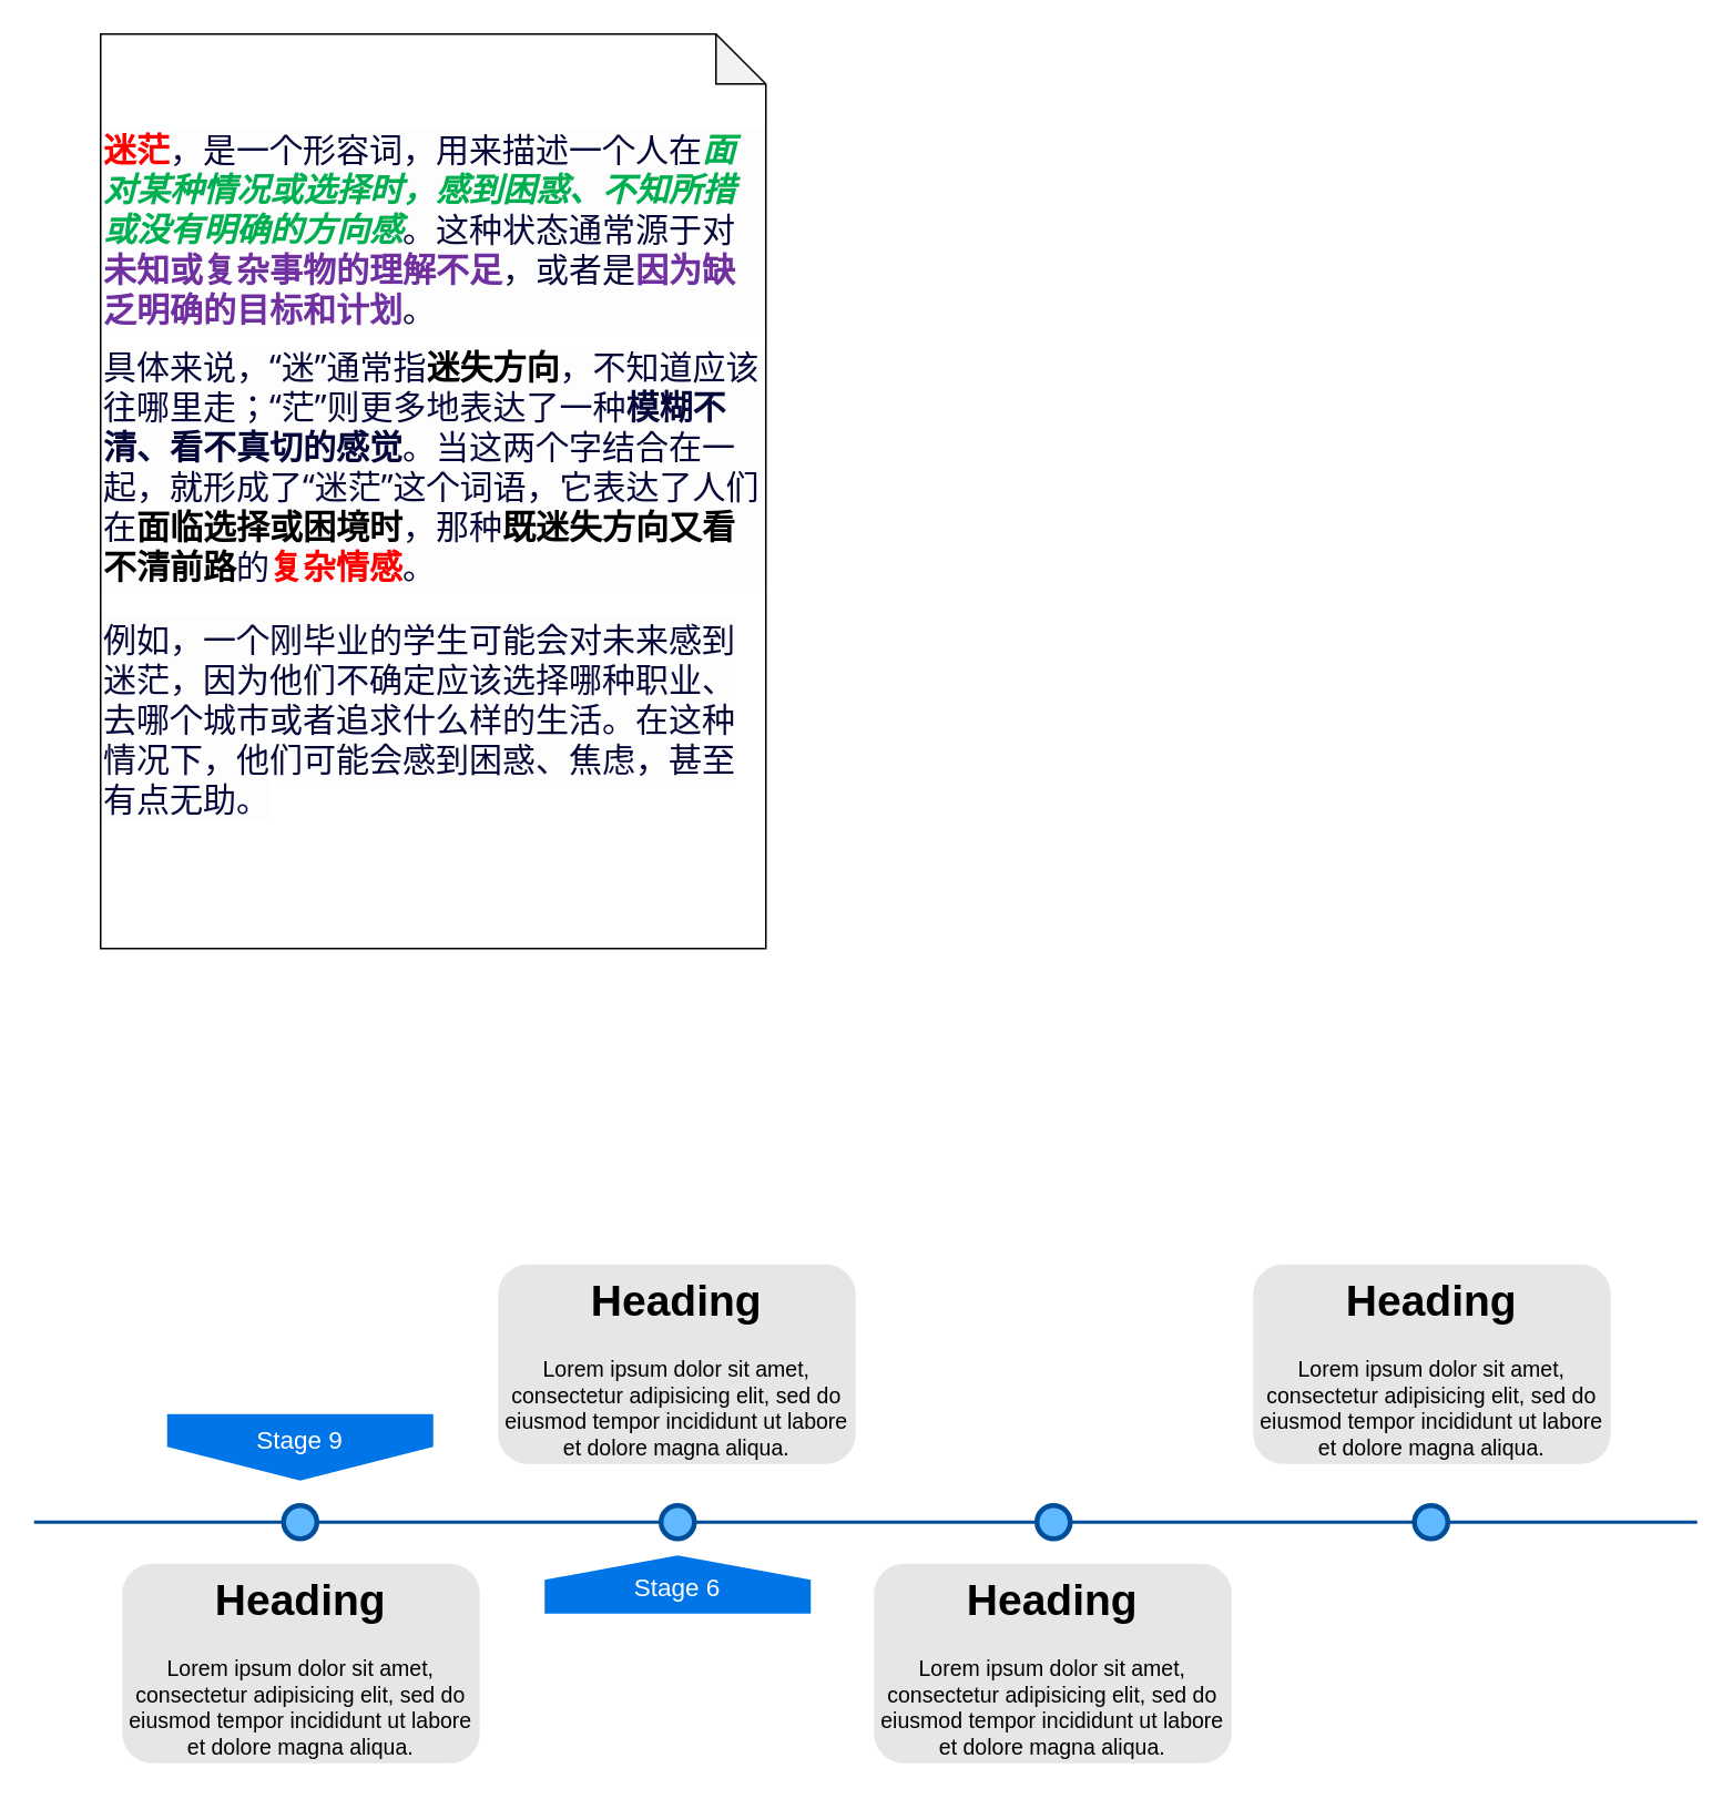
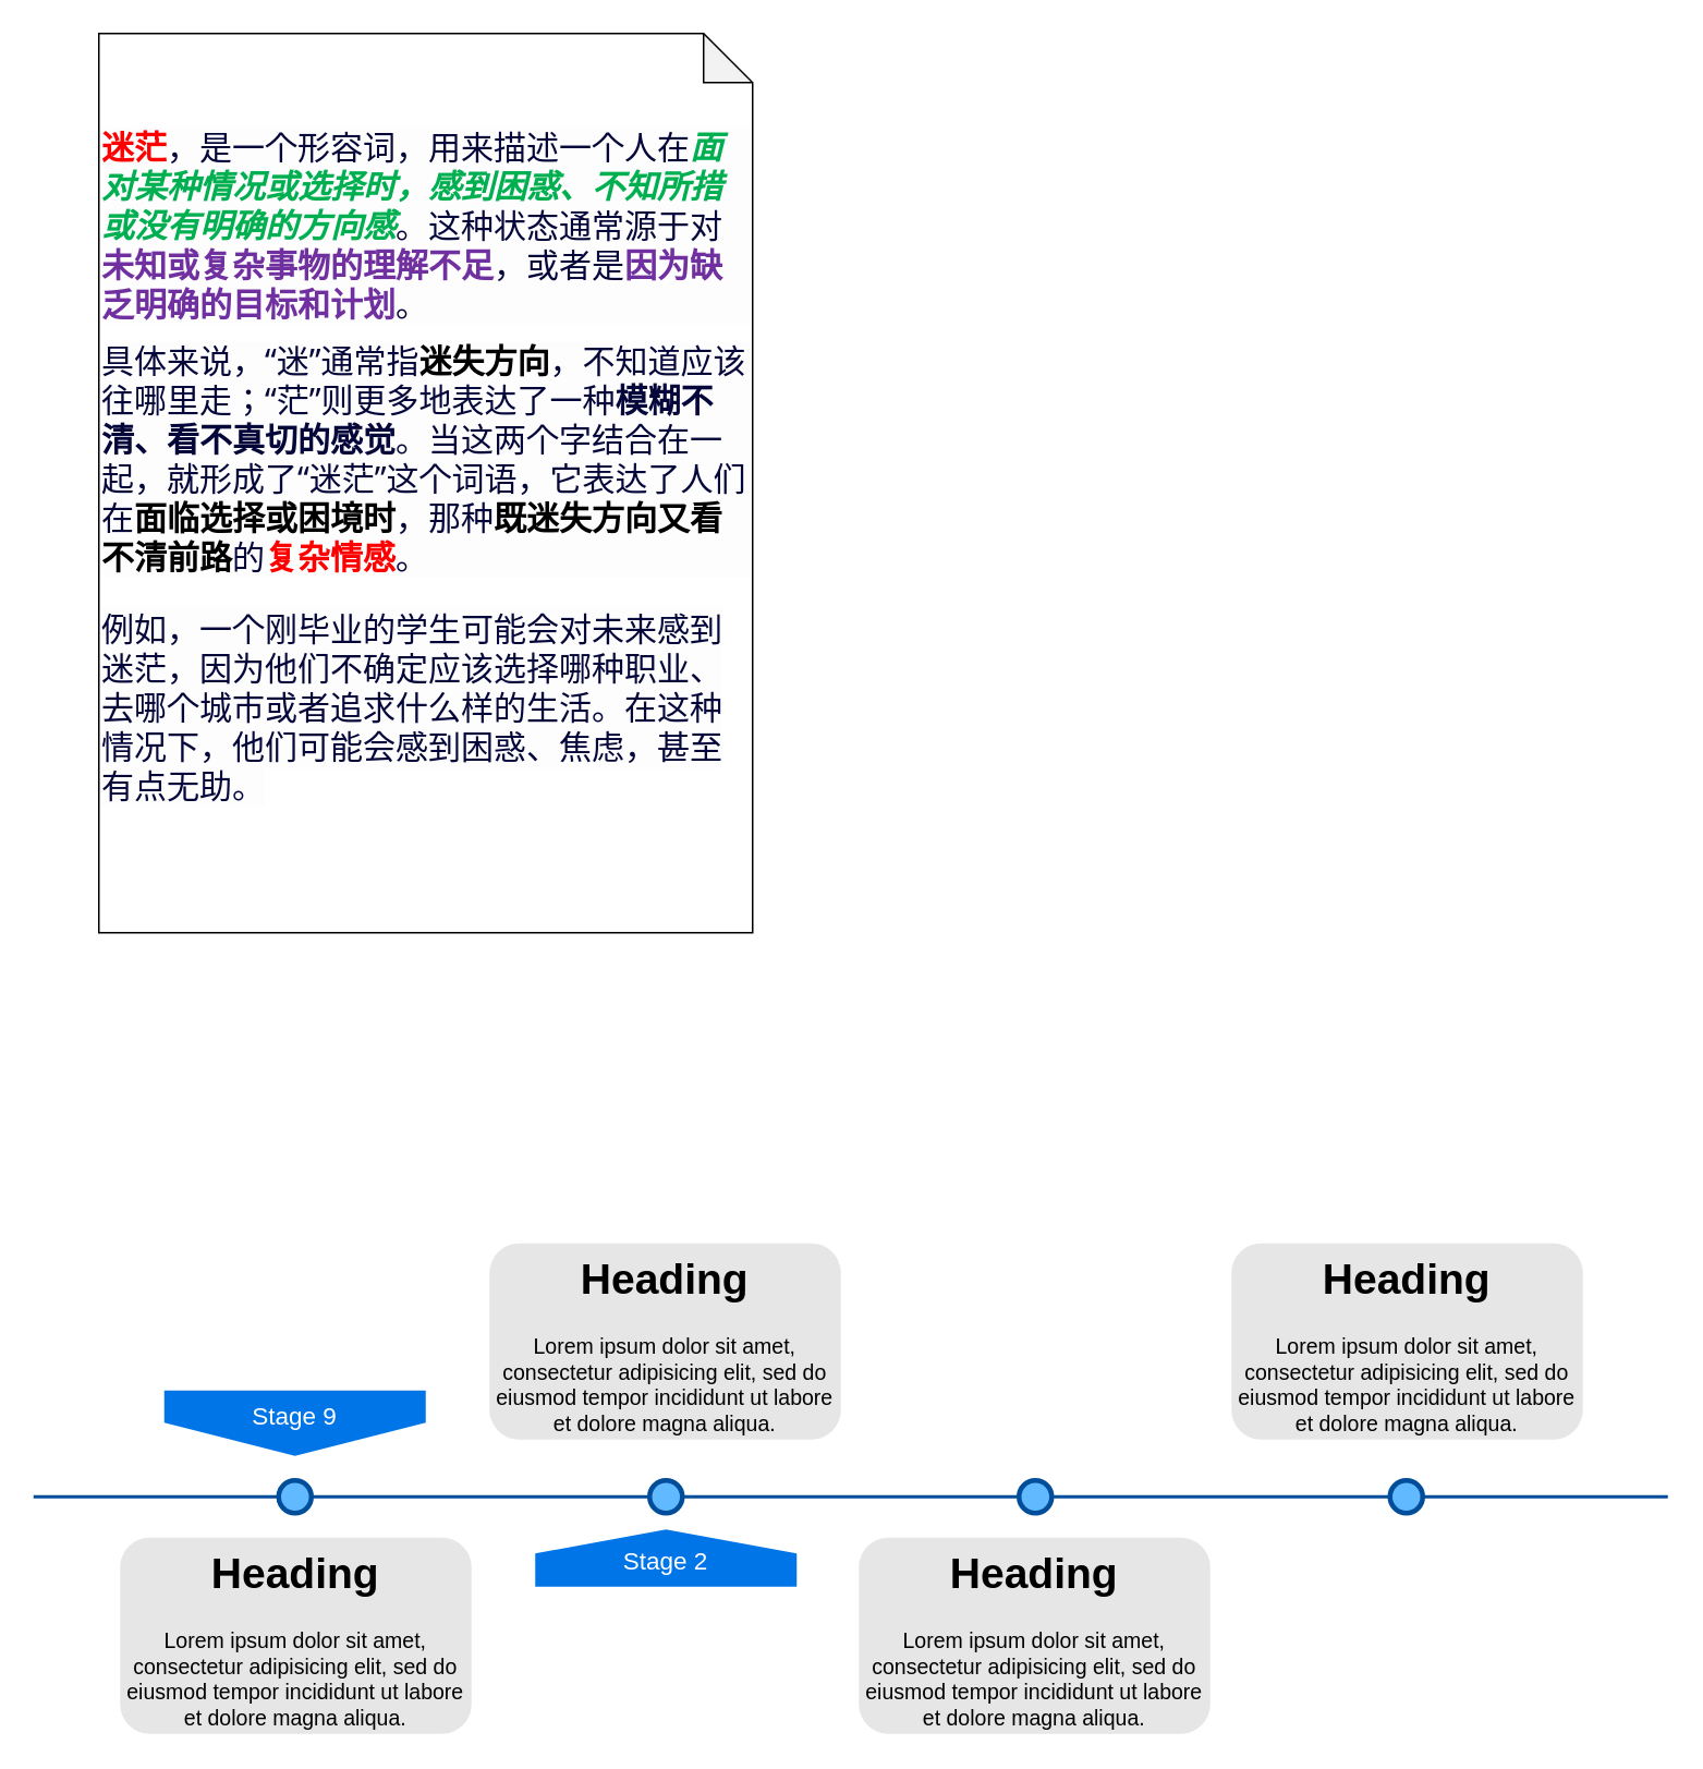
  <mxCell id="0" />
  <mxCell id="1" parent="0" />
  <mxCell id="2" value="" style="line;strokeWidth=2;html=1;fillColor=none;fontSize=28;fontColor=#004D99;strokeColor=#004D99;" parent="1" vertex="1"><mxGeometry x="20" y="910" width="1000" height="10" as="geometry" /></mxCell>
  <mxCell id="3" value="Stage 9" style="shape=offPageConnector;whiteSpace=wrap;html=1;fillColor=#0075E8;fontSize=15;fontColor=#FFFFFF;size=0.509;verticalAlign=top;strokeColor=none;" parent="1" vertex="1"><mxGeometry x="100" y="850" width="160" height="40" as="geometry" /></mxCell>
- <mxCell id="4" value="&lt;span&gt;Stage 6&lt;/span&gt;" style="shape=offPageConnector;whiteSpace=wrap;html=1;fillColor=#0075E8;fontSize=15;fontColor=#FFFFFF;size=0.418;flipV=1;verticalAlign=bottom;strokeColor=none;spacingBottom=4;" parent="1" vertex="1"><mxGeometry x="327" y="935" width="160" height="35" as="geometry" /></mxCell>
+ <mxCell id="4" value="&lt;span&gt;Stage 2&lt;/span&gt;" style="shape=offPageConnector;whiteSpace=wrap;html=1;fillColor=#0075E8;fontSize=15;fontColor=#FFFFFF;size=0.418;flipV=1;verticalAlign=bottom;strokeColor=none;spacingBottom=4;" parent="1" vertex="1"><mxGeometry x="327" y="935" width="160" height="35" as="geometry" /></mxCell>
  <mxCell id="5" value="" style="ellipse;whiteSpace=wrap;html=1;fillColor=#61BAFF;fontSize=28;fontColor=#004D99;strokeWidth=3;strokeColor=#004D99;" parent="1" vertex="1"><mxGeometry x="170" y="905" width="20" height="20" as="geometry" /></mxCell>
  <mxCell id="6" value="" style="ellipse;whiteSpace=wrap;html=1;fillColor=#61BAFF;fontSize=28;fontColor=#004D99;strokeWidth=3;strokeColor=#004D99;" parent="1" vertex="1"><mxGeometry x="397" y="905" width="20" height="20" as="geometry" /></mxCell>
  <mxCell id="7" value="" style="ellipse;whiteSpace=wrap;html=1;fillColor=#61BAFF;fontSize=28;fontColor=#004D99;strokeWidth=3;strokeColor=#004D99;" parent="1" vertex="1"><mxGeometry x="623" y="905" width="20" height="20" as="geometry" /></mxCell>
  <mxCell id="8" value="" style="ellipse;whiteSpace=wrap;html=1;fillColor=#61BAFF;fontSize=28;fontColor=#004D99;strokeWidth=3;strokeColor=#004D99;" parent="1" vertex="1"><mxGeometry x="850" y="905" width="20" height="20" as="geometry" /></mxCell>
  <mxCell id="9" value="&lt;h1&gt;Heading&lt;/h1&gt;&lt;p&gt;Lorem ipsum dolor sit amet, consectetur adipisicing elit, sed do eiusmod tempor incididunt ut labore et dolore magna aliqua.&lt;/p&gt;" style="text;html=1;spacing=5;spacingTop=-20;whiteSpace=wrap;overflow=hidden;strokeColor=none;strokeWidth=3;fillColor=#E6E6E6;fontSize=13;fontColor=#000000;align=center;rounded=1;" parent="1" vertex="1"><mxGeometry x="73" y="940" width="215" height="120" as="geometry" /></mxCell>
  <mxCell id="10" value="&lt;h1&gt;Heading&lt;/h1&gt;&lt;p&gt;Lorem ipsum dolor sit amet, consectetur adipisicing elit, sed do eiusmod tempor incididunt ut labore et dolore magna aliqua.&lt;/p&gt;" style="text;html=1;spacing=5;spacingTop=-20;whiteSpace=wrap;overflow=hidden;strokeColor=none;strokeWidth=3;fillColor=#E6E6E6;fontSize=13;fontColor=#000000;align=center;rounded=1;" parent="1" vertex="1"><mxGeometry x="299" y="760" width="215" height="120" as="geometry" /></mxCell>
  <mxCell id="11" value="&lt;h1&gt;Heading&lt;/h1&gt;&lt;p&gt;Lorem ipsum dolor sit amet, consectetur adipisicing elit, sed do eiusmod tempor incididunt ut labore et dolore magna aliqua.&lt;/p&gt;" style="text;html=1;spacing=5;spacingTop=-20;whiteSpace=wrap;overflow=hidden;strokeColor=none;strokeWidth=3;fillColor=#E6E6E6;fontSize=13;fontColor=#000000;align=center;rounded=1;" parent="1" vertex="1"><mxGeometry x="525" y="940" width="215" height="120" as="geometry" /></mxCell>
  <mxCell id="12" value="&lt;h1&gt;Heading&lt;/h1&gt;&lt;p&gt;Lorem ipsum dolor sit amet, consectetur adipisicing elit, sed do eiusmod tempor incididunt ut labore et dolore magna aliqua.&lt;/p&gt;" style="text;html=1;spacing=5;spacingTop=-20;whiteSpace=wrap;overflow=hidden;strokeColor=none;strokeWidth=3;fillColor=#E6E6E6;fontSize=13;fontColor=#000000;align=center;rounded=1;" parent="1" vertex="1"><mxGeometry x="753" y="760" width="215" height="120" as="geometry" /></mxCell>
  <mxCell id="13" value="&lt;p style=&quot;margin: 0pt; text-indent: 0pt; padding: 0pt; background: rgb(253, 253, 254); font-size: 20px;&quot; class=&quot;p&quot;&gt;&lt;font style=&quot;font-size: 20px;&quot;&gt;&lt;b style=&quot;&quot;&gt;&lt;span style=&quot;font-family: &amp;quot;Segoe UI&amp;quot;; color: rgb(255, 0, 0); letter-spacing: 0pt; background-image: initial; background-position: initial; background-size: initial; background-repeat: initial; background-attachment: initial; background-origin: initial; background-clip: initial;&quot;&gt;&lt;font style=&quot;font-size: 20px;&quot; face=&quot;Segoe UI&quot;&gt;迷茫&lt;/font&gt;&lt;/span&gt;&lt;/b&gt;&lt;span style=&quot;font-family: &amp;quot;Segoe UI&amp;quot;; color: rgb(5, 7, 59); letter-spacing: 0pt; background-image: initial; background-position: initial; background-size: initial; background-repeat: initial; background-attachment: initial; background-origin: initial; background-clip: initial;&quot;&gt;&lt;font style=&quot;font-size: 20px;&quot; face=&quot;Segoe UI&quot;&gt;，是一个形容词，用来描述一个人在&lt;/font&gt;&lt;/span&gt;&lt;b style=&quot;&quot;&gt;&lt;i&gt;&lt;span style=&quot;font-family: &amp;quot;Segoe UI&amp;quot;; color: rgb(0, 176, 80); letter-spacing: 0pt; background-image: initial; background-position: initial; background-size: initial; background-repeat: initial; background-attachment: initial; background-origin: initial; background-clip: initial;&quot;&gt;&lt;font style=&quot;font-size: 20px;&quot; face=&quot;Segoe UI&quot;&gt;面对某种情况或选择时，感到困惑、不知所措或没有明确的方向感&lt;/font&gt;&lt;/span&gt;&lt;/i&gt;&lt;/b&gt;&lt;span style=&quot;font-family: &amp;quot;Segoe UI&amp;quot;; color: rgb(5, 7, 59); letter-spacing: 0pt; background-image: initial; background-position: initial; background-size: initial; background-repeat: initial; background-attachment: initial; background-origin: initial; background-clip: initial;&quot;&gt;&lt;font style=&quot;font-size: 20px;&quot; face=&quot;Segoe UI&quot;&gt;。这种状态通常源于对&lt;/font&gt;&lt;/span&gt;&lt;b style=&quot;&quot;&gt;&lt;span style=&quot;font-family: &amp;quot;Segoe UI&amp;quot;; color: rgb(112, 48, 160); letter-spacing: 0pt; background-image: initial; background-position: initial; background-size: initial; background-repeat: initial; background-attachment: initial; background-origin: initial; background-clip: initial;&quot;&gt;&lt;font style=&quot;font-size: 20px;&quot; face=&quot;Segoe UI&quot;&gt;未知或复杂事物的理解不足&lt;/font&gt;&lt;/span&gt;&lt;/b&gt;&lt;span style=&quot;font-family: &amp;quot;Segoe UI&amp;quot;; color: rgb(5, 7, 59); letter-spacing: 0pt; background-image: initial; background-position: initial; background-size: initial; background-repeat: initial; background-attachment: initial; background-origin: initial; background-clip: initial;&quot;&gt;&lt;font style=&quot;font-size: 20px;&quot; face=&quot;Segoe UI&quot;&gt;，或者是&lt;/font&gt;&lt;/span&gt;&lt;b style=&quot;&quot;&gt;&lt;span style=&quot;font-family: &amp;quot;Segoe UI&amp;quot;; color: rgb(112, 48, 160); letter-spacing: 0pt; background-image: initial; background-position: initial; background-size: initial; background-repeat: initial; background-attachment: initial; background-origin: initial; background-clip: initial;&quot;&gt;&lt;font style=&quot;font-size: 20px;&quot; face=&quot;Segoe UI&quot;&gt;因为缺乏明确的目标和计划&lt;/font&gt;&lt;/span&gt;&lt;/b&gt;&lt;span style=&quot;font-family: &amp;quot;Segoe UI&amp;quot;; color: rgb(5, 7, 59); letter-spacing: 0pt; background-image: initial; background-position: initial; background-size: initial; background-repeat: initial; background-attachment: initial; background-origin: initial; background-clip: initial;&quot;&gt;&lt;font style=&quot;font-size: 20px;&quot; face=&quot;Segoe UI&quot;&gt;。&lt;/font&gt;&lt;/span&gt;&lt;span style=&quot;font-family: &amp;quot;Segoe UI&amp;quot;; color: rgb(5, 7, 59); letter-spacing: 0pt;&quot;&gt;&lt;/span&gt;&lt;/font&gt;&lt;/p&gt;&lt;p style=&quot;margin: 8.4pt 0pt 0pt; text-indent: 0pt; padding: 0pt; background: rgb(253, 253, 254); font-size: 20px;&quot; class=&quot;p&quot;&gt;&lt;font style=&quot;font-size: 20px;&quot;&gt;&lt;span style=&quot;font-family: &amp;quot;Segoe UI&amp;quot;; color: rgb(5, 7, 59); letter-spacing: 0pt; background-image: initial; background-position: initial; background-size: initial; background-repeat: initial; background-attachment: initial; background-origin: initial; background-clip: initial;&quot;&gt;&lt;font style=&quot;font-size: 20px;&quot; face=&quot;Segoe UI&quot;&gt;具体来说，&lt;/font&gt;“迷”通常指&lt;/span&gt;&lt;b&gt;&lt;span style=&quot;font-family: &amp;quot;Segoe UI&amp;quot;; letter-spacing: 0pt; background-image: initial; background-position: initial; background-size: initial; background-repeat: initial; background-attachment: initial; background-origin: initial; background-clip: initial;&quot;&gt;&lt;font style=&quot;font-size: 20px;&quot; face=&quot;Segoe UI&quot;&gt;迷失方向&lt;/font&gt;&lt;/span&gt;&lt;/b&gt;&lt;span style=&quot;font-family: &amp;quot;Segoe UI&amp;quot;; color: rgb(5, 7, 59); letter-spacing: 0pt; background-image: initial; background-position: initial; background-size: initial; background-repeat: initial; background-attachment: initial; background-origin: initial; background-clip: initial;&quot;&gt;&lt;font style=&quot;font-size: 20px;&quot; face=&quot;Segoe UI&quot;&gt;，不知道应该往哪里走；&lt;/font&gt;“茫”则更多地表达了一种&lt;/span&gt;&lt;b&gt;&lt;span style=&quot;font-family: &amp;quot;Segoe UI&amp;quot;; color: rgb(5, 7, 59); letter-spacing: 0pt; background-image: initial; background-position: initial; background-size: initial; background-repeat: initial; background-attachment: initial; background-origin: initial; background-clip: initial;&quot;&gt;&lt;font style=&quot;font-size: 20px;&quot; face=&quot;Segoe UI&quot;&gt;模糊不清、看不真切的感觉&lt;/font&gt;&lt;/span&gt;&lt;/b&gt;&lt;span style=&quot;font-family: &amp;quot;Segoe UI&amp;quot;; color: rgb(5, 7, 59); letter-spacing: 0pt; background-image: initial; background-position: initial; background-size: initial; background-repeat: initial; background-attachment: initial; background-origin: initial; background-clip: initial;&quot;&gt;&lt;font style=&quot;font-size: 20px;&quot; face=&quot;Segoe UI&quot;&gt;。当这两个字结合在一起，就形成了&lt;/font&gt;“迷茫”这个词语，它表达了人们在&lt;/span&gt;&lt;b&gt;&lt;span style=&quot;font-family: &amp;quot;Segoe UI&amp;quot;; letter-spacing: 0pt; background-image: initial; background-position: initial; background-size: initial; background-repeat: initial; background-attachment: initial; background-origin: initial; background-clip: initial;&quot;&gt;&lt;font style=&quot;font-size: 20px;&quot; face=&quot;Segoe UI&quot;&gt;面临选择或困境时&lt;/font&gt;&lt;/span&gt;&lt;/b&gt;&lt;span style=&quot;font-family: &amp;quot;Segoe UI&amp;quot;; color: rgb(5, 7, 59); letter-spacing: 0pt; background-image: initial; background-position: initial; background-size: initial; background-repeat: initial; background-attachment: initial; background-origin: initial; background-clip: initial;&quot;&gt;&lt;font style=&quot;font-size: 20px;&quot; face=&quot;Segoe UI&quot;&gt;，那种&lt;/font&gt;&lt;/span&gt;&lt;b&gt;&lt;span style=&quot;font-family: &amp;quot;Segoe UI&amp;quot;; letter-spacing: 0pt; background-image: initial; background-position: initial; background-size: initial; background-repeat: initial; background-attachment: initial; background-origin: initial; background-clip: initial;&quot;&gt;&lt;font style=&quot;font-size: 20px;&quot; face=&quot;Segoe UI&quot;&gt;既迷失方向又看不清前路&lt;/font&gt;&lt;/span&gt;&lt;/b&gt;&lt;span style=&quot;font-family: &amp;quot;Segoe UI&amp;quot;; color: rgb(5, 7, 59); letter-spacing: 0pt; background-image: initial; background-position: initial; background-size: initial; background-repeat: initial; background-attachment: initial; background-origin: initial; background-clip: initial;&quot;&gt;&lt;font style=&quot;font-size: 20px;&quot; face=&quot;Segoe UI&quot;&gt;的&lt;/font&gt;&lt;/span&gt;&lt;b&gt;&lt;span style=&quot;font-family: &amp;quot;Segoe UI&amp;quot;; color: rgb(255, 0, 0); letter-spacing: 0pt; background-image: initial; background-position: initial; background-size: initial; background-repeat: initial; background-attachment: initial; background-origin: initial; background-clip: initial;&quot;&gt;&lt;font style=&quot;font-size: 20px;&quot; face=&quot;Segoe UI&quot;&gt;复杂情感&lt;/font&gt;&lt;/span&gt;&lt;/b&gt;&lt;span style=&quot;font-family: &amp;quot;Segoe UI&amp;quot;; color: rgb(5, 7, 59); letter-spacing: 0pt; background-image: initial; background-position: initial; background-size: initial; background-repeat: initial; background-attachment: initial; background-origin: initial; background-clip: initial;&quot;&gt;&lt;font style=&quot;font-size: 20px;&quot; face=&quot;Segoe UI&quot;&gt;。&lt;/font&gt;&lt;/span&gt;&lt;span style=&quot;font-family: &amp;quot;Segoe UI&amp;quot;; color: rgb(5, 7, 59); letter-spacing: 0pt;&quot;&gt;&lt;/span&gt;&lt;/font&gt;&lt;/p&gt;&lt;p style=&quot;font-size: 20px;&quot; class=&quot;MsoNormal&quot;&gt;&lt;span style=&quot;font-family: &amp;quot;Segoe UI&amp;quot;; color: rgb(5, 7, 59); letter-spacing: 0pt; background: rgb(253, 253, 254);&quot;&gt;&lt;font style=&quot;font-size: 20px;&quot; face=&quot;Segoe UI&quot;&gt;例如，一个刚毕业的学生可能会对未来感到迷茫，因为他们不确定应该选择哪种职业、去哪个城市或者追求什么样的生活。在这种情况下，他们可能会感到困惑、焦虑，甚至有点无助。&lt;/font&gt;&lt;/span&gt;&lt;/p&gt;" style="shape=note;whiteSpace=wrap;html=1;backgroundOutline=1;darkOpacity=0.05;align=left;" vertex="1" parent="1"><mxGeometry x="60" y="20" width="400" height="550" as="geometry" /></mxCell>
